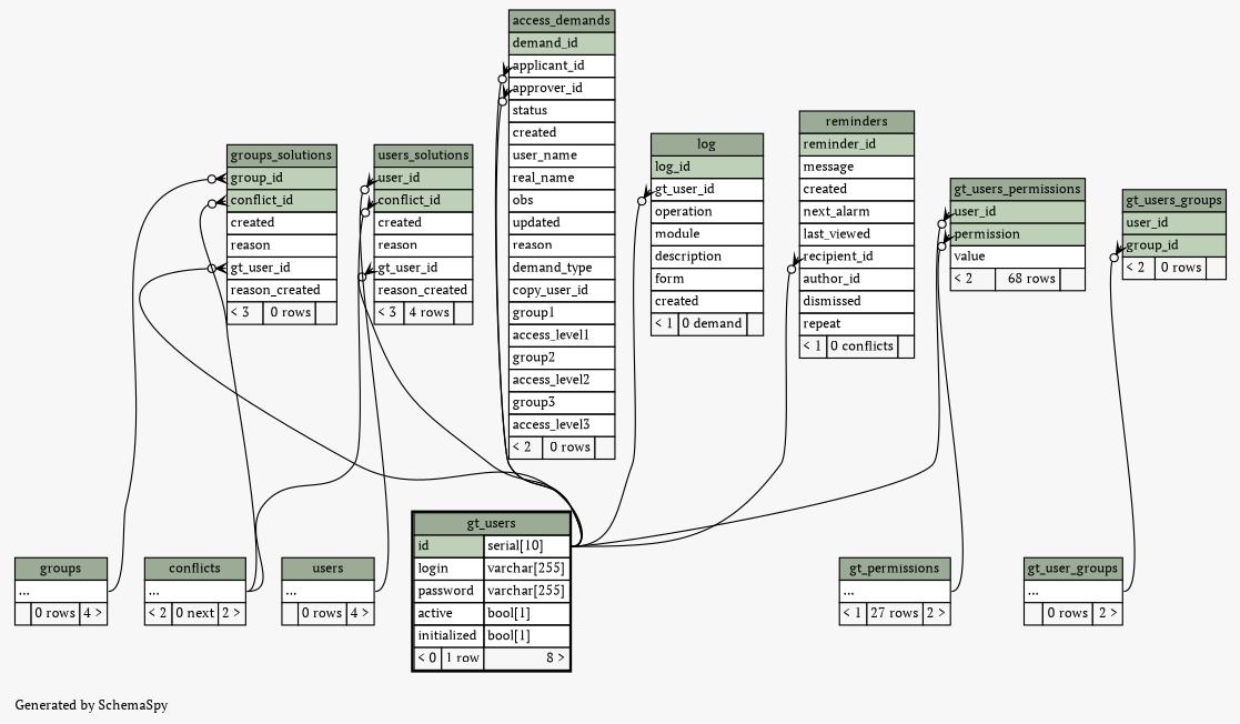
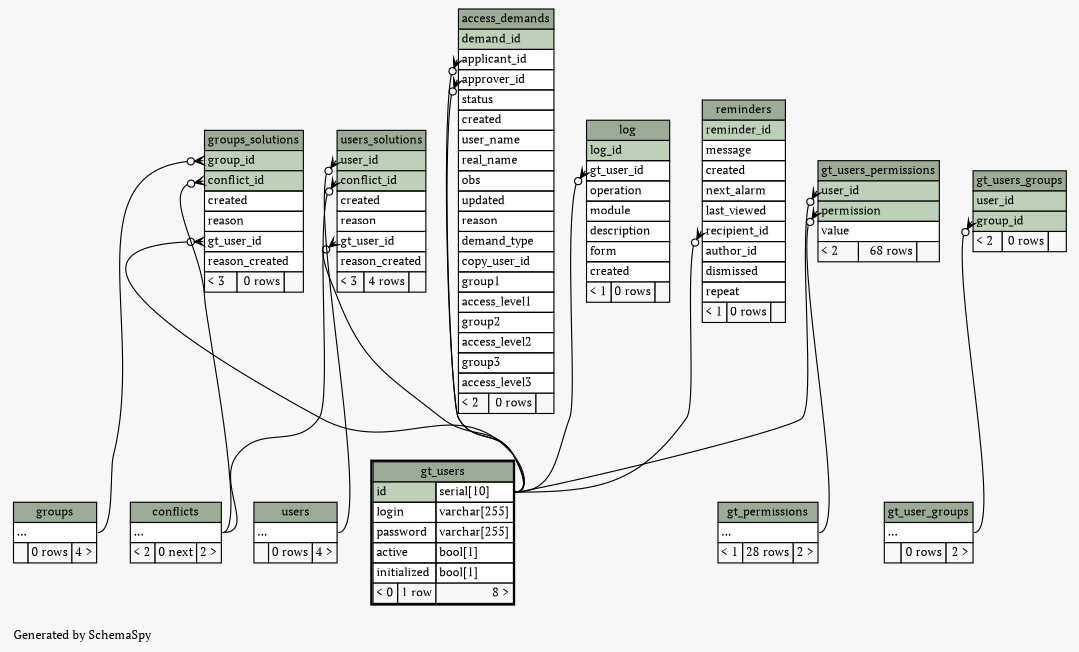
  digraph {
    bgcolor="#f7f7f7"
    fontname="PT Serif"
    fontsize=11
    label="\nGenerated by SchemaSpy"
    labeljust=l
    nodesep=0.18
    rankdir=TB
    ranksep=0.46
    node [fontname="PT Serif" fontsize=11 shape=plaintext]
    edge [arrowhead=none arrowsize=0.8 arrowtail=crowodot dir=back fontname="PT Serif" headport="id.type:e" tailport="gt_user_id:w"]
    n1 [label=<     <TABLE BORDER="0" CELLBORDER="1" CELLSPACING="0" BGCOLOR="#ffffff">       <TR><TD COLSPAN="3" BGCOLOR="#9bab96" ALIGN="CENTER">access_demands</TD></TR>       <TR><TD PORT="demand_id" COLSPAN="3" BGCOLOR="#bed1b8" ALIGN="LEFT">demand_id</TD></TR>       <TR><TD PORT="applicant_id" COLSPAN="3" ALIGN="LEFT">applicant_id</TD></TR>       <TR><TD PORT="approver_id" COLSPAN="3" ALIGN="LEFT">approver_id</TD></TR>       <TR><TD PORT="status" COLSPAN="3" ALIGN="LEFT">status</TD></TR>       <TR><TD PORT="created" COLSPAN="3" ALIGN="LEFT">created</TD></TR>       <TR><TD PORT="user_name" COLSPAN="3" ALIGN="LEFT">user_name</TD></TR>       <TR><TD PORT="real_name" COLSPAN="3" ALIGN="LEFT">real_name</TD></TR>       <TR><TD PORT="obs" COLSPAN="3" ALIGN="LEFT">obs</TD></TR>       <TR><TD PORT="updated" COLSPAN="3" ALIGN="LEFT">updated</TD></TR>       <TR><TD PORT="reason" COLSPAN="3" ALIGN="LEFT">reason</TD></TR>       <TR><TD PORT="demand_type" COLSPAN="3" ALIGN="LEFT">demand_type</TD></TR>       <TR><TD PORT="copy_user_id" COLSPAN="3" ALIGN="LEFT">copy_user_id</TD></TR>       <TR><TD PORT="group1" COLSPAN="3" ALIGN="LEFT">group1</TD></TR>       <TR><TD PORT="access_level1" COLSPAN="3" ALIGN="LEFT">access_level1</TD></TR>       <TR><TD PORT="group2" COLSPAN="3" ALIGN="LEFT">group2</TD></TR>       <TR><TD PORT="access_level2" COLSPAN="3" ALIGN="LEFT">access_level2</TD></TR>       <TR><TD PORT="group3" COLSPAN="3" ALIGN="LEFT">group3</TD></TR>       <TR><TD PORT="access_level3" COLSPAN="3" ALIGN="LEFT">access_level3</TD></TR>       <TR><TD ALIGN="LEFT" BGCOLOR="#f7f7f7">&lt; 2</TD><TD ALIGN="RIGHT" BGCOLOR="#f7f7f7">0 rows</TD><TD ALIGN="RIGHT" BGCOLOR="#f7f7f7">  </TD></TR>     </TABLE>>]
    n2 [label=<     <TABLE BORDER="2" CELLBORDER="1" CELLSPACING="0" BGCOLOR="#ffffff">       <TR><TD COLSPAN="3" BGCOLOR="#9bab96" ALIGN="CENTER">gt_users</TD></TR>       <TR><TD PORT="id" COLSPAN="2" BGCOLOR="#bed1b8" ALIGN="LEFT">id</TD><TD PORT="id.type" ALIGN="LEFT">serial[10]</TD></TR>       <TR><TD PORT="login" COLSPAN="2" ALIGN="LEFT">login</TD><TD PORT="login.type" ALIGN="LEFT">varchar[255]</TD></TR>       <TR><TD PORT="password" COLSPAN="2" ALIGN="LEFT">password</TD><TD PORT="password.type" ALIGN="LEFT">varchar[255]</TD></TR>       <TR><TD PORT="active" COLSPAN="2" ALIGN="LEFT">active</TD><TD PORT="active.type" ALIGN="LEFT">bool[1]</TD></TR>       <TR><TD PORT="initialized" COLSPAN="2" ALIGN="LEFT">initialized</TD><TD PORT="initialized.type" ALIGN="LEFT">bool[1]</TD></TR>       <TR><TD ALIGN="LEFT" BGCOLOR="#f7f7f7">&lt; 0</TD><TD ALIGN="RIGHT" BGCOLOR="#f7f7f7">1 row</TD><TD ALIGN="RIGHT" BGCOLOR="#f7f7f7">8 &gt;</TD></TR>     </TABLE>>]
    n3 [label=<     <TABLE BORDER="0" CELLBORDER="1" CELLSPACING="0" BGCOLOR="#ffffff">       <TR><TD COLSPAN="3" BGCOLOR="#9bab96" ALIGN="CENTER">groups_solutions</TD></TR>       <TR><TD PORT="group_id" COLSPAN="3" BGCOLOR="#bed1b8" ALIGN="LEFT">group_id</TD></TR>       <TR><TD PORT="conflict_id" COLSPAN="3" BGCOLOR="#bed1b8" ALIGN="LEFT">conflict_id</TD></TR>       <TR><TD PORT="created" COLSPAN="3" ALIGN="LEFT">created</TD></TR>       <TR><TD PORT="reason" COLSPAN="3" ALIGN="LEFT">reason</TD></TR>       <TR><TD PORT="gt_user_id" COLSPAN="3" ALIGN="LEFT">gt_user_id</TD></TR>       <TR><TD PORT="reason_created" COLSPAN="3" ALIGN="LEFT">reason_created</TD></TR>       <TR><TD ALIGN="LEFT" BGCOLOR="#f7f7f7">&lt; 3</TD><TD ALIGN="RIGHT" BGCOLOR="#f7f7f7">0 rows</TD><TD ALIGN="RIGHT" BGCOLOR="#f7f7f7">  </TD></TR>     </TABLE>>]
    n4 [label=<     <TABLE BORDER="0" CELLBORDER="1" CELLSPACING="0" BGCOLOR="#ffffff">       <TR><TD COLSPAN="3" BGCOLOR="#9bab96" ALIGN="CENTER">conflicts</TD></TR>       <TR><TD PORT="elipses" COLSPAN="3" ALIGN="LEFT">...</TD></TR>       <TR><TD ALIGN="LEFT" BGCOLOR="#f7f7f7">&lt; 2</TD><TD ALIGN="RIGHT" BGCOLOR="#f7f7f7">0 next</TD><TD ALIGN="RIGHT" BGCOLOR="#f7f7f7">2 &gt;</TD></TR>     </TABLE>>]
    n5 [label=<     <TABLE BORDER="0" CELLBORDER="1" CELLSPACING="0" BGCOLOR="#ffffff">       <TR><TD COLSPAN="3" BGCOLOR="#9bab96" ALIGN="CENTER">groups</TD></TR>       <TR><TD PORT="elipses" COLSPAN="3" ALIGN="LEFT">...</TD></TR>       <TR><TD ALIGN="LEFT" BGCOLOR="#f7f7f7">  </TD><TD ALIGN="RIGHT" BGCOLOR="#f7f7f7">0 rows</TD><TD ALIGN="RIGHT" BGCOLOR="#f7f7f7">4 &gt;</TD></TR>     </TABLE>>]
    n6 [label=<     <TABLE BORDER="0" CELLBORDER="1" CELLSPACING="0" BGCOLOR="#ffffff">       <TR><TD COLSPAN="3" BGCOLOR="#9bab96" ALIGN="CENTER">gt_users_groups</TD></TR>       <TR><TD PORT="user_id" COLSPAN="3" BGCOLOR="#bed1b8" ALIGN="LEFT">user_id</TD></TR>       <TR><TD PORT="group_id" COLSPAN="3" BGCOLOR="#bed1b8" ALIGN="LEFT">group_id</TD></TR>       <TR><TD ALIGN="LEFT" BGCOLOR="#f7f7f7">&lt; 2</TD><TD ALIGN="RIGHT" BGCOLOR="#f7f7f7">0 rows</TD><TD ALIGN="RIGHT" BGCOLOR="#f7f7f7">  </TD></TR>     </TABLE>>]
    n7 [label=<     <TABLE BORDER="0" CELLBORDER="1" CELLSPACING="0" BGCOLOR="#ffffff">       <TR><TD COLSPAN="3" BGCOLOR="#9bab96" ALIGN="CENTER">gt_user_groups</TD></TR>       <TR><TD PORT="elipses" COLSPAN="3" ALIGN="LEFT">...</TD></TR>       <TR><TD ALIGN="LEFT" BGCOLOR="#f7f7f7">  </TD><TD ALIGN="RIGHT" BGCOLOR="#f7f7f7">0 rows</TD><TD ALIGN="RIGHT" BGCOLOR="#f7f7f7">2 &gt;</TD></TR>     </TABLE>>]
    n8 [label=<     <TABLE BORDER="0" CELLBORDER="1" CELLSPACING="0" BGCOLOR="#ffffff">       <TR><TD COLSPAN="3" BGCOLOR="#9bab96" ALIGN="CENTER">gt_users_permissions</TD></TR>       <TR><TD PORT="user_id" COLSPAN="3" BGCOLOR="#bed1b8" ALIGN="LEFT">user_id</TD></TR>       <TR><TD PORT="permission" COLSPAN="3" BGCOLOR="#bed1b8" ALIGN="LEFT">permission</TD></TR>       <TR><TD PORT="value" COLSPAN="3" ALIGN="LEFT">value</TD></TR>       <TR><TD ALIGN="LEFT" BGCOLOR="#f7f7f7">&lt; 2</TD><TD ALIGN="RIGHT" BGCOLOR="#f7f7f7">68 rows</TD><TD ALIGN="RIGHT" BGCOLOR="#f7f7f7">  </TD></TR>     </TABLE>>]
-   n9 [label=<     <TABLE BORDER="0" CELLBORDER="1" CELLSPACING="0" BGCOLOR="#ffffff">       <TR><TD COLSPAN="3" BGCOLOR="#9bab96" ALIGN="CENTER">gt_permissions</TD></TR>       <TR><TD PORT="elipses" COLSPAN="3" ALIGN="LEFT">...</TD></TR>       <TR><TD ALIGN="LEFT" BGCOLOR="#f7f7f7">&lt; 1</TD><TD ALIGN="RIGHT" BGCOLOR="#f7f7f7">27 rows</TD><TD ALIGN="RIGHT" BGCOLOR="#f7f7f7">2 &gt;</TD></TR>     </TABLE>>]
-   n10 [label=<     <TABLE BORDER="0" CELLBORDER="1" CELLSPACING="0" BGCOLOR="#ffffff">       <TR><TD COLSPAN="3" BGCOLOR="#9bab96" ALIGN="CENTER">log</TD></TR>       <TR><TD PORT="log_id" COLSPAN="3" BGCOLOR="#bed1b8" ALIGN="LEFT">log_id</TD></TR>       <TR><TD PORT="gt_user_id" COLSPAN="3" ALIGN="LEFT">gt_user_id</TD></TR>       <TR><TD PORT="operation" COLSPAN="3" ALIGN="LEFT">operation</TD></TR>       <TR><TD PORT="module" COLSPAN="3" ALIGN="LEFT">module</TD></TR>       <TR><TD PORT="description" COLSPAN="3" ALIGN="LEFT">description</TD></TR>       <TR><TD PORT="form" COLSPAN="3" ALIGN="LEFT">form</TD></TR>       <TR><TD PORT="created" COLSPAN="3" ALIGN="LEFT">created</TD></TR>       <TR><TD ALIGN="LEFT" BGCOLOR="#f7f7f7">&lt; 1</TD><TD ALIGN="RIGHT" BGCOLOR="#f7f7f7">0 demand</TD><TD ALIGN="RIGHT" BGCOLOR="#f7f7f7">  </TD></TR>     </TABLE>>]
-   n11 [label=<     <TABLE BORDER="0" CELLBORDER="1" CELLSPACING="0" BGCOLOR="#ffffff">       <TR><TD COLSPAN="3" BGCOLOR="#9bab96" ALIGN="CENTER">reminders</TD></TR>       <TR><TD PORT="reminder_id" COLSPAN="3" BGCOLOR="#bed1b8" ALIGN="LEFT">reminder_id</TD></TR>       <TR><TD PORT="message" COLSPAN="3" ALIGN="LEFT">message</TD></TR>       <TR><TD PORT="created" COLSPAN="3" ALIGN="LEFT">created</TD></TR>       <TR><TD PORT="next_alarm" COLSPAN="3" ALIGN="LEFT">next_alarm</TD></TR>       <TR><TD PORT="last_viewed" COLSPAN="3" ALIGN="LEFT">last_viewed</TD></TR>       <TR><TD PORT="recipient_id" COLSPAN="3" ALIGN="LEFT">recipient_id</TD></TR>       <TR><TD PORT="author_id" COLSPAN="3" ALIGN="LEFT">author_id</TD></TR>       <TR><TD PORT="dismissed" COLSPAN="3" ALIGN="LEFT">dismissed</TD></TR>       <TR><TD PORT="repeat" COLSPAN="3" ALIGN="LEFT">repeat</TD></TR>       <TR><TD ALIGN="LEFT" BGCOLOR="#f7f7f7">&lt; 1</TD><TD ALIGN="RIGHT" BGCOLOR="#f7f7f7">0 conflicts</TD><TD ALIGN="RIGHT" BGCOLOR="#f7f7f7">  </TD></TR>     </TABLE>>]
+   n9 [label=<     <TABLE BORDER="0" CELLBORDER="1" CELLSPACING="0" BGCOLOR="#ffffff">       <TR><TD COLSPAN="3" BGCOLOR="#9bab96" ALIGN="CENTER">gt_permissions</TD></TR>       <TR><TD PORT="elipses" COLSPAN="3" ALIGN="LEFT">...</TD></TR>       <TR><TD ALIGN="LEFT" BGCOLOR="#f7f7f7">&lt; 1</TD><TD ALIGN="RIGHT" BGCOLOR="#f7f7f7">28 rows</TD><TD ALIGN="RIGHT" BGCOLOR="#f7f7f7">2 &gt;</TD></TR>     </TABLE>>]
+   n10 [label=<     <TABLE BORDER="0" CELLBORDER="1" CELLSPACING="0" BGCOLOR="#ffffff">       <TR><TD COLSPAN="3" BGCOLOR="#9bab96" ALIGN="CENTER">log</TD></TR>       <TR><TD PORT="log_id" COLSPAN="3" BGCOLOR="#bed1b8" ALIGN="LEFT">log_id</TD></TR>       <TR><TD PORT="gt_user_id" COLSPAN="3" ALIGN="LEFT">gt_user_id</TD></TR>       <TR><TD PORT="operation" COLSPAN="3" ALIGN="LEFT">operation</TD></TR>       <TR><TD PORT="module" COLSPAN="3" ALIGN="LEFT">module</TD></TR>       <TR><TD PORT="description" COLSPAN="3" ALIGN="LEFT">description</TD></TR>       <TR><TD PORT="form" COLSPAN="3" ALIGN="LEFT">form</TD></TR>       <TR><TD PORT="created" COLSPAN="3" ALIGN="LEFT">created</TD></TR>       <TR><TD ALIGN="LEFT" BGCOLOR="#f7f7f7">&lt; 1</TD><TD ALIGN="RIGHT" BGCOLOR="#f7f7f7">0 rows</TD><TD ALIGN="RIGHT" BGCOLOR="#f7f7f7">  </TD></TR>     </TABLE>>]
+   n11 [label=<     <TABLE BORDER="0" CELLBORDER="1" CELLSPACING="0" BGCOLOR="#ffffff">       <TR><TD COLSPAN="3" BGCOLOR="#9bab96" ALIGN="CENTER">reminders</TD></TR>       <TR><TD PORT="reminder_id" COLSPAN="3" BGCOLOR="#bed1b8" ALIGN="LEFT">reminder_id</TD></TR>       <TR><TD PORT="message" COLSPAN="3" ALIGN="LEFT">message</TD></TR>       <TR><TD PORT="created" COLSPAN="3" ALIGN="LEFT">created</TD></TR>       <TR><TD PORT="next_alarm" COLSPAN="3" ALIGN="LEFT">next_alarm</TD></TR>       <TR><TD PORT="last_viewed" COLSPAN="3" ALIGN="LEFT">last_viewed</TD></TR>       <TR><TD PORT="recipient_id" COLSPAN="3" ALIGN="LEFT">recipient_id</TD></TR>       <TR><TD PORT="author_id" COLSPAN="3" ALIGN="LEFT">author_id</TD></TR>       <TR><TD PORT="dismissed" COLSPAN="3" ALIGN="LEFT">dismissed</TD></TR>       <TR><TD PORT="repeat" COLSPAN="3" ALIGN="LEFT">repeat</TD></TR>       <TR><TD ALIGN="LEFT" BGCOLOR="#f7f7f7">&lt; 1</TD><TD ALIGN="RIGHT" BGCOLOR="#f7f7f7">0 rows</TD><TD ALIGN="RIGHT" BGCOLOR="#f7f7f7">  </TD></TR>     </TABLE>>]
    n12 [label=<     <TABLE BORDER="0" CELLBORDER="1" CELLSPACING="0" BGCOLOR="#ffffff">       <TR><TD COLSPAN="3" BGCOLOR="#9bab96" ALIGN="CENTER">users_solutions</TD></TR>       <TR><TD PORT="user_id" COLSPAN="3" BGCOLOR="#bed1b8" ALIGN="LEFT">user_id</TD></TR>       <TR><TD PORT="conflict_id" COLSPAN="3" BGCOLOR="#bed1b8" ALIGN="LEFT">conflict_id</TD></TR>       <TR><TD PORT="created" COLSPAN="3" ALIGN="LEFT">created</TD></TR>       <TR><TD PORT="reason" COLSPAN="3" ALIGN="LEFT">reason</TD></TR>       <TR><TD PORT="gt_user_id" COLSPAN="3" ALIGN="LEFT">gt_user_id</TD></TR>       <TR><TD PORT="reason_created" COLSPAN="3" ALIGN="LEFT">reason_created</TD></TR>       <TR><TD ALIGN="LEFT" BGCOLOR="#f7f7f7">&lt; 3</TD><TD ALIGN="RIGHT" BGCOLOR="#f7f7f7">4 rows</TD><TD ALIGN="RIGHT" BGCOLOR="#f7f7f7">  </TD></TR>     </TABLE>>]
    n13 [label=<     <TABLE BORDER="0" CELLBORDER="1" CELLSPACING="0" BGCOLOR="#ffffff">       <TR><TD COLSPAN="3" BGCOLOR="#9bab96" ALIGN="CENTER">users</TD></TR>       <TR><TD PORT="elipses" COLSPAN="3" ALIGN="LEFT">...</TD></TR>       <TR><TD ALIGN="LEFT" BGCOLOR="#f7f7f7">  </TD><TD ALIGN="RIGHT" BGCOLOR="#f7f7f7">0 rows</TD><TD ALIGN="RIGHT" BGCOLOR="#f7f7f7">4 &gt;</TD></TR>     </TABLE>>]
    n1 -> n2 [tailport="applicant_id:w"]
    n1 -> n2 [tailport="approver_id:w"]
    n3 -> n2
    n3 -> n4 [headport="elipses:e" tailport="conflict_id:w"]
    n3 -> n5 [headport="elipses:e" tailport="group_id:w"]
    n6 -> n7 [headport="elipses:e" tailport="group_id:w"]
    n8 -> n2 [tailport="user_id:w"]
    n8 -> n9 [headport="elipses:e" tailport="permission:w"]
    n10 -> n2
    n11 -> n2 [tailport="recipient_id:w"]
    n12 -> n2
    n12 -> n4 [headport="elipses:e" tailport="conflict_id:w"]
    n12 -> n13 [headport="elipses:e" tailport="user_id:w"]
  }
